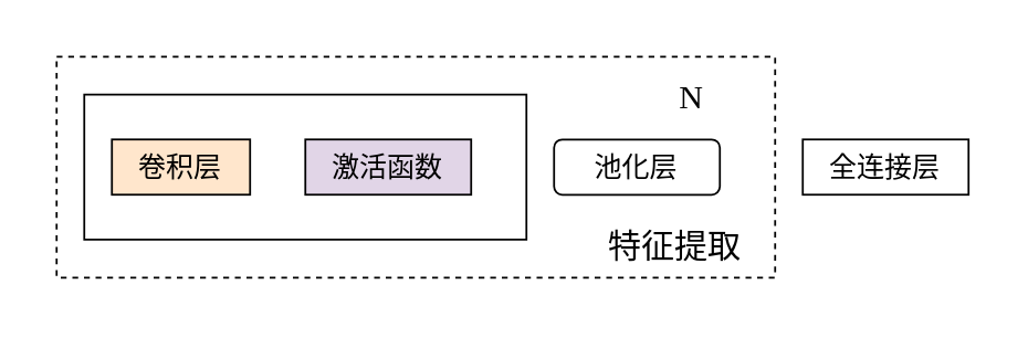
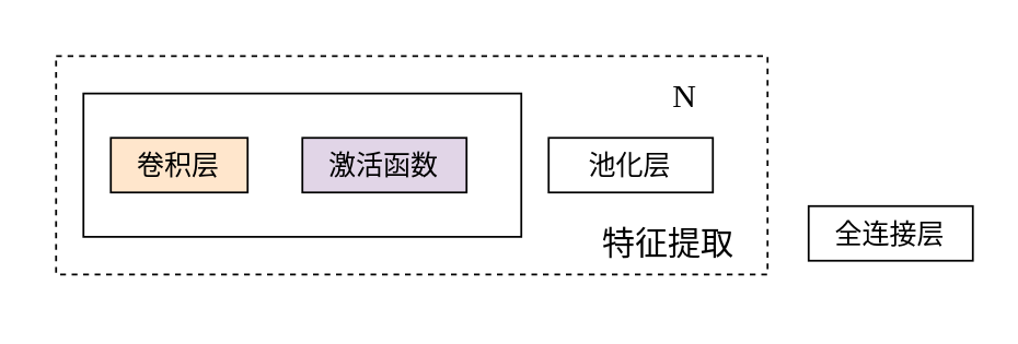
  <mxCell id="0" />
  <mxCell id="1" parent="0" />
  <mxCell id="2" value="" style="rounded=0;whiteSpace=wrap;html=1;dashed=1;fontSize=12;fontFamily=宋体;strokeWidth=0.7;fontSource=https%3A%2F%2Ffonts.googleapis.com%2Fcss%3Ffamily%3D%25E5%25AE%258B%25E4%25BD%2593;" vertex="1" parent="1"><mxGeometry x="20" y="20" width="260" height="80" as="geometry" /></mxCell>
  <mxCell id="3" value="" style="rounded=0;whiteSpace=wrap;html=1;fontSize=12;fontFamily=宋体;strokeWidth=0.7;fontSource=https%3A%2F%2Ffonts.googleapis.com%2Fcss%3Ffamily%3D%25E5%25AE%258B%25E4%25BD%2593;" vertex="1" parent="1"><mxGeometry x="30" y="33.75" width="160" height="52.5" as="geometry" /></mxCell>
  <mxCell id="4" value="&lt;font style=&quot;font-size: 10px;&quot;&gt;卷积层&lt;/font&gt;" style="rounded=0;whiteSpace=wrap;html=1;fontSize=12;fontFamily=宋体;strokeWidth=0.7;fontSource=https%3A%2F%2Ffonts.googleapis.com%2Fcss%3Ffamily%3D%25E5%25AE%258B%25E4%25BD%2593;fillColor=#ffe6cc;" vertex="1" parent="1"><mxGeometry x="40" y="50" width="50" height="20" as="geometry" /></mxCell>
  <mxCell id="5" value="&lt;font style=&quot;font-size: 10px;&quot;&gt;激活函数&lt;/font&gt;" style="rounded=0;whiteSpace=wrap;html=1;fontSize=12;fontFamily=宋体;strokeWidth=0.7;fontSource=https%3A%2F%2Ffonts.googleapis.com%2Fcss%3Ffamily%3D%25E5%25AE%258B%25E4%25BD%2593;fillColor=#e1d5e7;" vertex="1" parent="1"><mxGeometry x="110" y="50" width="60" height="20" as="geometry" /></mxCell>
- <mxCell id="6" value="&lt;font style=&quot;font-size: 10px;&quot;&gt;池化层&lt;/font&gt;" style="whiteSpace=wrap;html=1;fontSize=12;fontFamily=宋体;strokeWidth=0.7;fontSource=https%3A%2F%2Ffonts.googleapis.com%2Fcss%3Ffamily%3D%25E5%25AE%258B%25E4%25BD%2593;rounded=1;" vertex="1" parent="1"><mxGeometry x="200" y="50" width="60" height="20" as="geometry" /></mxCell>
- <mxCell id="7" value="&lt;font style=&quot;font-size: 10px;&quot;&gt;全连接层&lt;/font&gt;" style="rounded=0;whiteSpace=wrap;html=1;fontSize=12;fontFamily=宋体;strokeWidth=0.7;fontSource=https%3A%2F%2Ffonts.googleapis.com%2Fcss%3Ffamily%3D%25E5%25AE%258B%25E4%25BD%2593;" vertex="1" parent="1"><mxGeometry x="290" y="50" width="60" height="20" as="geometry" /></mxCell>
+ <mxCell id="6" value="&lt;font style=&quot;font-size: 10px;&quot;&gt;池化层&lt;/font&gt;" style="rounded=0;whiteSpace=wrap;html=1;fontSize=12;fontFamily=宋体;strokeWidth=0.7;fontSource=https%3A%2F%2Ffonts.googleapis.com%2Fcss%3Ffamily%3D%25E5%25AE%258B%25E4%25BD%2593;" vertex="1" parent="1"><mxGeometry x="200" y="50" width="60" height="20" as="geometry" /></mxCell>
+ <mxCell id="7" value="&lt;font style=&quot;font-size: 10px;&quot;&gt;全连接层&lt;/font&gt;" style="rounded=0;whiteSpace=wrap;html=1;fontSize=12;fontFamily=宋体;strokeWidth=0.7;fontSource=https%3A%2F%2Ffonts.googleapis.com%2Fcss%3Ffamily%3D%25E5%25AE%258B%25E4%25BD%2593;" vertex="1" parent="1"><mxGeometry x="295" y="75" width="60" height="20" as="geometry" /></mxCell>
  <mxCell id="8" value="特征提取" style="text;html=1;align=center;verticalAlign=middle;whiteSpace=wrap;rounded=0;fontFamily=宋体;fontSource=https%3A%2F%2Ffonts.googleapis.com%2Fcss%3Ffamily%3D%25E5%25AE%258B%25E4%25BD%2593;" vertex="1" parent="1"><mxGeometry x="214" y="74" width="60" height="30" as="geometry" /></mxCell>
  <mxCell id="9" value="N" style="text;html=1;align=center;verticalAlign=middle;whiteSpace=wrap;rounded=0;fontFamily=宋体;fontSource=https%3A%2F%2Ffonts.googleapis.com%2Fcss%3Ffamily%3D%25E5%25AE%258B%25E4%25BD%2593;" vertex="1" parent="1"><mxGeometry x="220" y="20" width="60" height="30" as="geometry" /></mxCell>
